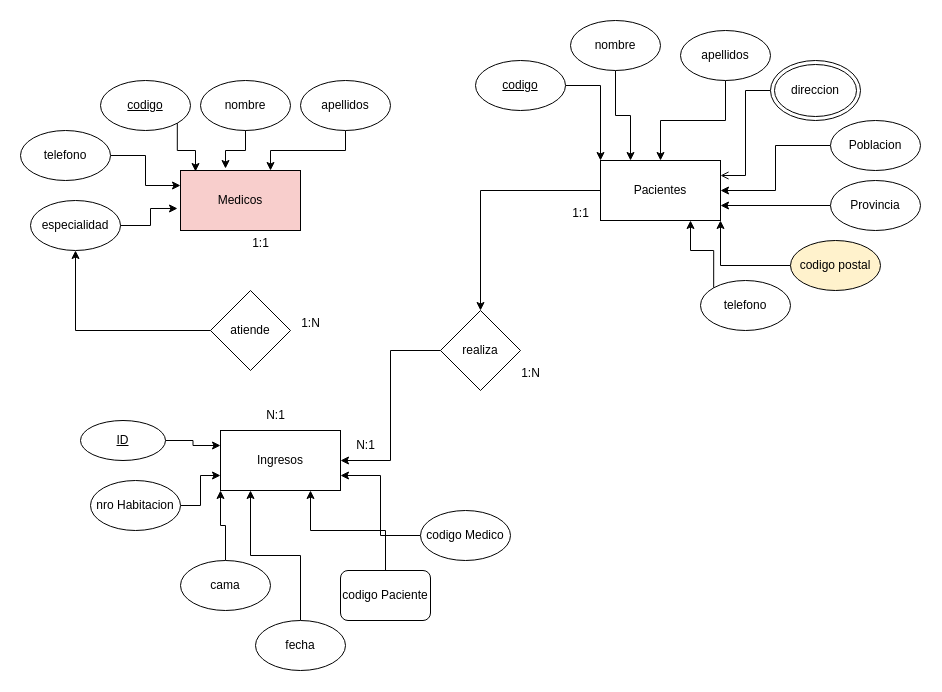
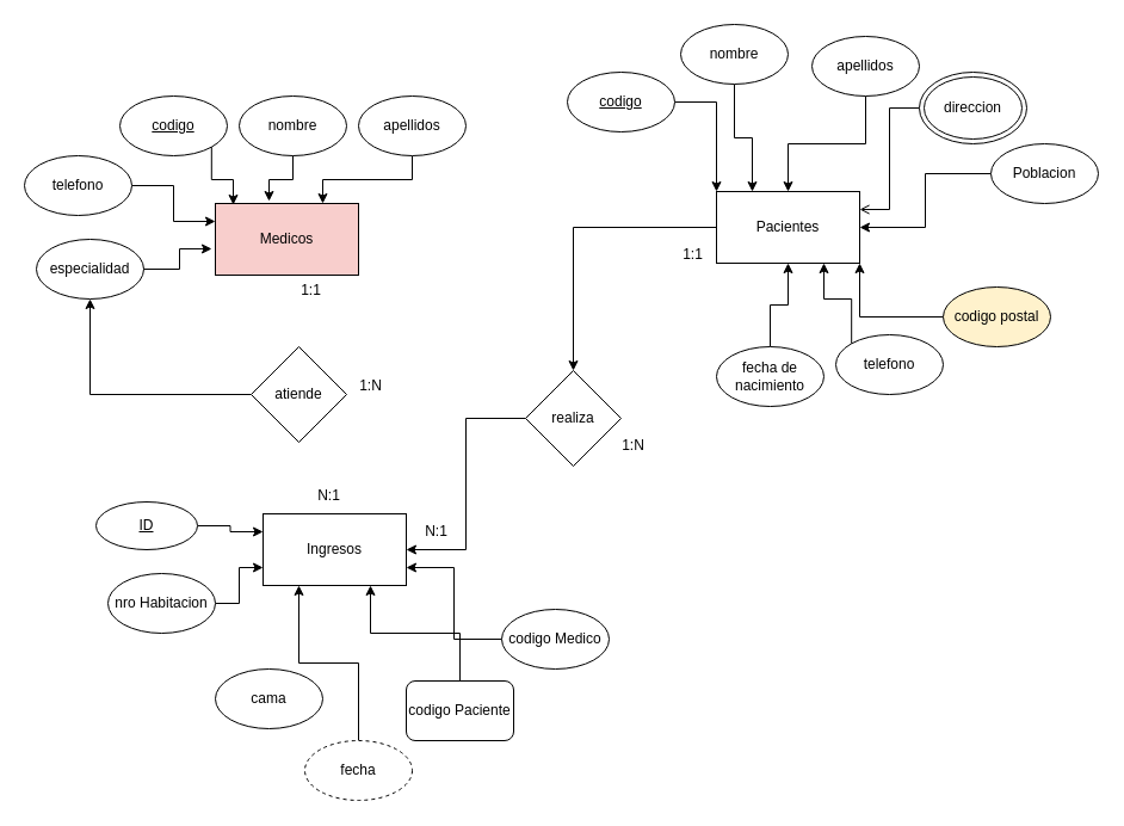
  <mxCell id="0" />
  <mxCell id="1" parent="0" />
  <mxCell id="2" value="Medicos" style="rounded=0;whiteSpace=wrap;html=1;fillColor=#f8cecc;" vertex="1" parent="1"><mxGeometry x="180" y="170" width="120" height="60" as="geometry" /></mxCell>
  <mxCell id="3" style="edgeStyle=orthogonalEdgeStyle;rounded=0;orthogonalLoop=1;jettySize=auto;html=1;" edge="1" parent="1" source="4" target="43"><mxGeometry relative="1" as="geometry" /></mxCell>
  <mxCell id="4" value="Pacientes" style="rounded=0;whiteSpace=wrap;html=1;" vertex="1" parent="1"><mxGeometry x="600" y="160" width="120" height="60" as="geometry" /></mxCell>
  <mxCell id="5" value="Ingresos" style="rounded=0;whiteSpace=wrap;html=1;" vertex="1" parent="1"><mxGeometry x="220" y="430" width="120" height="60" as="geometry" /></mxCell>
  <mxCell id="6" value="&lt;u&gt;codigo&lt;/u&gt;" style="ellipse;whiteSpace=wrap;html=1;" vertex="1" parent="1"><mxGeometry x="100" y="80" width="90" height="50" as="geometry" /></mxCell>
  <mxCell id="7" value="&lt;div&gt;nombre&lt;/div&gt;" style="ellipse;whiteSpace=wrap;html=1;" vertex="1" parent="1"><mxGeometry x="200" y="80" width="90" height="50" as="geometry" /></mxCell>
  <mxCell id="8" style="edgeStyle=orthogonalEdgeStyle;rounded=0;orthogonalLoop=1;jettySize=auto;html=1;entryX=0.75;entryY=0;entryDx=0;entryDy=0;" edge="1" parent="1" source="9" target="2"><mxGeometry relative="1" as="geometry" /></mxCell>
  <mxCell id="9" value="&lt;div&gt;apellidos&lt;/div&gt;" style="ellipse;whiteSpace=wrap;html=1;" vertex="1" parent="1"><mxGeometry x="300" y="80" width="90" height="50" as="geometry" /></mxCell>
  <mxCell id="10" style="edgeStyle=orthogonalEdgeStyle;rounded=0;orthogonalLoop=1;jettySize=auto;html=1;entryX=1;entryY=0.25;entryDx=0;entryDy=0;endArrow=open;" edge="1" parent="1" source="11" target="4"><mxGeometry relative="1" as="geometry" /></mxCell>
  <mxCell id="11" value="direccion" style="ellipse;shape=doubleEllipse;whiteSpace=wrap;html=1;" vertex="1" parent="1"><mxGeometry x="770" y="60" width="90" height="60" as="geometry" /></mxCell>
  <mxCell id="12" style="edgeStyle=orthogonalEdgeStyle;rounded=0;orthogonalLoop=1;jettySize=auto;html=1;entryX=0;entryY=0;entryDx=0;entryDy=0;" edge="1" parent="1" source="13" target="4"><mxGeometry relative="1" as="geometry" /></mxCell>
  <mxCell id="13" value="&lt;u&gt;codigo&lt;/u&gt;" style="ellipse;whiteSpace=wrap;html=1;" vertex="1" parent="1"><mxGeometry x="475" y="60" width="90" height="50" as="geometry" /></mxCell>
  <mxCell id="14" style="edgeStyle=orthogonalEdgeStyle;rounded=0;orthogonalLoop=1;jettySize=auto;html=1;entryX=0;entryY=0.25;entryDx=0;entryDy=0;" edge="1" parent="1" source="15" target="2"><mxGeometry relative="1" as="geometry" /></mxCell>
  <mxCell id="15" value="&lt;div&gt;telefono&lt;/div&gt;" style="ellipse;whiteSpace=wrap;html=1;" vertex="1" parent="1"><mxGeometry x="20" y="130" width="90" height="50" as="geometry" /></mxCell>
  <mxCell id="16" value="&lt;div&gt;especialidad&lt;/div&gt;" style="ellipse;whiteSpace=wrap;html=1;" vertex="1" parent="1"><mxGeometry x="30" y="200" width="90" height="50" as="geometry" /></mxCell>
  <mxCell id="17" style="edgeStyle=orthogonalEdgeStyle;rounded=0;orthogonalLoop=1;jettySize=auto;html=1;exitX=1;exitY=1;exitDx=0;exitDy=0;entryX=0.125;entryY=0.017;entryDx=0;entryDy=0;entryPerimeter=0;" edge="1" parent="1" source="6" target="2"><mxGeometry relative="1" as="geometry" /></mxCell>
  <mxCell id="18" style="edgeStyle=orthogonalEdgeStyle;rounded=0;orthogonalLoop=1;jettySize=auto;html=1;entryX=-0.025;entryY=0.633;entryDx=0;entryDy=0;entryPerimeter=0;" edge="1" parent="1" source="16" target="2"><mxGeometry relative="1" as="geometry" /></mxCell>
  <mxCell id="19" style="edgeStyle=orthogonalEdgeStyle;rounded=0;orthogonalLoop=1;jettySize=auto;html=1;entryX=0.375;entryY=-0.033;entryDx=0;entryDy=0;entryPerimeter=0;" edge="1" parent="1" source="7" target="2"><mxGeometry relative="1" as="geometry" /></mxCell>
  <mxCell id="20" style="edgeStyle=orthogonalEdgeStyle;rounded=0;orthogonalLoop=1;jettySize=auto;html=1;entryX=0.25;entryY=0;entryDx=0;entryDy=0;" edge="1" parent="1" source="21" target="4"><mxGeometry relative="1" as="geometry" /></mxCell>
  <mxCell id="21" value="nombre" style="ellipse;whiteSpace=wrap;html=1;" vertex="1" parent="1"><mxGeometry x="570" y="20" width="90" height="50" as="geometry" /></mxCell>
  <mxCell id="22" style="edgeStyle=orthogonalEdgeStyle;rounded=0;orthogonalLoop=1;jettySize=auto;html=1;entryX=0.5;entryY=0;entryDx=0;entryDy=0;" edge="1" parent="1" source="23" target="4"><mxGeometry relative="1" as="geometry" /></mxCell>
  <mxCell id="23" value="apellidos" style="ellipse;whiteSpace=wrap;html=1;" vertex="1" parent="1"><mxGeometry x="680" y="30" width="90" height="50" as="geometry" /></mxCell>
  <mxCell id="24" style="edgeStyle=orthogonalEdgeStyle;rounded=0;orthogonalLoop=1;jettySize=auto;html=1;entryX=1;entryY=0.5;entryDx=0;entryDy=0;" edge="1" parent="1" source="25" target="4"><mxGeometry relative="1" as="geometry" /></mxCell>
  <mxCell id="25" value="Poblacion" style="ellipse;whiteSpace=wrap;html=1;" vertex="1" parent="1"><mxGeometry x="830" y="120" width="90" height="50" as="geometry" /></mxCell>
- <mxCell id="26" style="edgeStyle=orthogonalEdgeStyle;rounded=0;orthogonalLoop=1;jettySize=auto;html=1;entryX=1;entryY=0.75;entryDx=0;entryDy=0;" edge="1" parent="1" source="27" target="4"><mxGeometry relative="1" as="geometry" /></mxCell>
- <mxCell id="27" value="Provincia" style="ellipse;whiteSpace=wrap;html=1;" vertex="1" parent="1"><mxGeometry x="830" y="180" width="90" height="50" as="geometry" /></mxCell>
  <mxCell id="28" style="edgeStyle=orthogonalEdgeStyle;rounded=0;orthogonalLoop=1;jettySize=auto;html=1;entryX=1;entryY=1;entryDx=0;entryDy=0;" edge="1" parent="1" source="29" target="4"><mxGeometry relative="1" as="geometry" /></mxCell>
  <mxCell id="29" value="codigo postal" style="ellipse;whiteSpace=wrap;html=1;fillColor=#fff2cc;" vertex="1" parent="1"><mxGeometry x="790" y="240" width="90" height="50" as="geometry" /></mxCell>
  <mxCell id="30" style="edgeStyle=orthogonalEdgeStyle;rounded=0;orthogonalLoop=1;jettySize=auto;html=1;exitX=0;exitY=0;exitDx=0;exitDy=0;entryX=0.75;entryY=1;entryDx=0;entryDy=0;" edge="1" parent="1" source="31" target="4"><mxGeometry relative="1" as="geometry" /></mxCell>
  <mxCell id="31" value="&lt;div&gt;telefono&lt;/div&gt;" style="ellipse;whiteSpace=wrap;html=1;" vertex="1" parent="1"><mxGeometry x="700" y="280" width="90" height="50" as="geometry" /></mxCell>
+ <mxCell id="32" style="edgeStyle=orthogonalEdgeStyle;rounded=0;orthogonalLoop=1;jettySize=auto;html=1;entryX=0.5;entryY=1;entryDx=0;entryDy=0;" edge="1" parent="1" source="33" target="4"><mxGeometry relative="1" as="geometry" /></mxCell>
+ <mxCell id="33" value="&lt;div&gt;fecha de nacimiento&lt;/div&gt;" style="ellipse;whiteSpace=wrap;html=1;" vertex="1" parent="1"><mxGeometry x="600" y="290" width="90" height="50" as="geometry" /></mxCell>
  <mxCell id="34" style="edgeStyle=orthogonalEdgeStyle;rounded=0;orthogonalLoop=1;jettySize=auto;html=1;entryX=0;entryY=0.25;entryDx=0;entryDy=0;" edge="1" parent="1" source="35" target="5"><mxGeometry relative="1" as="geometry" /></mxCell>
  <mxCell id="35" value="&lt;u&gt;ID&lt;/u&gt;" style="ellipse;whiteSpace=wrap;html=1;" vertex="1" parent="1"><mxGeometry x="80" y="420" width="85" height="40" as="geometry" /></mxCell>
  <mxCell id="36" style="edgeStyle=orthogonalEdgeStyle;rounded=0;orthogonalLoop=1;jettySize=auto;html=1;entryX=0;entryY=0.75;entryDx=0;entryDy=0;" edge="1" parent="1" source="37" target="5"><mxGeometry relative="1" as="geometry" /></mxCell>
  <mxCell id="37" value="&lt;div&gt;nro Habitacion&lt;/div&gt;" style="ellipse;whiteSpace=wrap;html=1;" vertex="1" parent="1"><mxGeometry x="90" y="480" width="90" height="50" as="geometry" /></mxCell>
- <mxCell id="38" style="edgeStyle=orthogonalEdgeStyle;rounded=0;orthogonalLoop=1;jettySize=auto;html=1;entryX=0;entryY=1;entryDx=0;entryDy=0;" edge="1" parent="1" source="39" target="5"><mxGeometry relative="1" as="geometry" /></mxCell>
  <mxCell id="39" value="&lt;div&gt;cama&lt;/div&gt;" style="ellipse;whiteSpace=wrap;html=1;" vertex="1" parent="1"><mxGeometry x="180" y="560" width="90" height="50" as="geometry" /></mxCell>
  <mxCell id="40" style="edgeStyle=orthogonalEdgeStyle;rounded=0;orthogonalLoop=1;jettySize=auto;html=1;entryX=0.25;entryY=1;entryDx=0;entryDy=0;" edge="1" parent="1" source="41" target="5"><mxGeometry relative="1" as="geometry" /></mxCell>
- <mxCell id="41" value="&lt;div&gt;fecha&lt;/div&gt;" style="ellipse;whiteSpace=wrap;html=1;" vertex="1" parent="1"><mxGeometry x="255" y="620" width="90" height="50" as="geometry" /></mxCell>
+ <mxCell id="41" value="&lt;div&gt;fecha&lt;/div&gt;" style="ellipse;whiteSpace=wrap;html=1;dashed=1;" vertex="1" parent="1"><mxGeometry x="255" y="620" width="90" height="50" as="geometry" /></mxCell>
  <mxCell id="42" style="edgeStyle=orthogonalEdgeStyle;rounded=0;orthogonalLoop=1;jettySize=auto;html=1;entryX=1;entryY=0.5;entryDx=0;entryDy=0;" edge="1" parent="1" source="43" target="5"><mxGeometry relative="1" as="geometry" /></mxCell>
  <mxCell id="43" value="realiza" style="rhombus;whiteSpace=wrap;html=1;" vertex="1" parent="1"><mxGeometry x="440" y="310" width="80" height="80" as="geometry" /></mxCell>
  <mxCell id="44" value="1:1" style="text;html=1;align=center;verticalAlign=middle;resizable=0;points=[];autosize=1;strokeColor=none;fillColor=none;" vertex="1" parent="1"><mxGeometry x="560" y="198" width="40" height="30" as="geometry" /></mxCell>
  <mxCell id="45" value="N:1" style="text;html=1;align=center;verticalAlign=middle;resizable=0;points=[];autosize=1;strokeColor=none;fillColor=none;" vertex="1" parent="1"><mxGeometry x="345" y="430" width="40" height="30" as="geometry" /></mxCell>
  <mxCell id="46" value="1:N" style="text;html=1;align=center;verticalAlign=middle;resizable=0;points=[];autosize=1;strokeColor=none;fillColor=none;" vertex="1" parent="1"><mxGeometry x="510" y="358" width="40" height="30" as="geometry" /></mxCell>
  <mxCell id="47" style="edgeStyle=orthogonalEdgeStyle;rounded=0;orthogonalLoop=1;jettySize=auto;html=1;" edge="1" parent="1" source="48" target="16"><mxGeometry relative="1" as="geometry" /></mxCell>
  <mxCell id="48" value="atiende" style="rhombus;whiteSpace=wrap;html=1;" vertex="1" parent="1"><mxGeometry x="210" y="290" width="80" height="80" as="geometry" /></mxCell>
  <mxCell id="49" value="1:1" style="text;html=1;align=center;verticalAlign=middle;resizable=0;points=[];autosize=1;strokeColor=none;fillColor=none;" vertex="1" parent="1"><mxGeometry x="240" y="228" width="40" height="30" as="geometry" /></mxCell>
  <mxCell id="50" value="N:1" style="text;html=1;align=center;verticalAlign=middle;resizable=0;points=[];autosize=1;strokeColor=none;fillColor=none;" vertex="1" parent="1"><mxGeometry x="255" y="400" width="40" height="30" as="geometry" /></mxCell>
  <mxCell id="51" value="1:N" style="text;html=1;align=center;verticalAlign=middle;resizable=0;points=[];autosize=1;strokeColor=none;fillColor=none;" vertex="1" parent="1"><mxGeometry x="290" y="308" width="40" height="30" as="geometry" /></mxCell>
  <mxCell id="52" style="edgeStyle=orthogonalEdgeStyle;rounded=0;orthogonalLoop=1;jettySize=auto;html=1;entryX=0.75;entryY=1;entryDx=0;entryDy=0;" edge="1" parent="1" source="53" target="5"><mxGeometry relative="1" as="geometry" /></mxCell>
  <mxCell id="53" value="codigo Paciente" style="whiteSpace=wrap;html=1;rounded=1;" vertex="1" parent="1"><mxGeometry x="340" y="570" width="90" height="50" as="geometry" /></mxCell>
  <mxCell id="54" style="edgeStyle=orthogonalEdgeStyle;rounded=0;orthogonalLoop=1;jettySize=auto;html=1;entryX=1;entryY=0.75;entryDx=0;entryDy=0;" edge="1" parent="1" source="55" target="5"><mxGeometry relative="1" as="geometry" /></mxCell>
  <mxCell id="55" value="codigo Medico" style="ellipse;whiteSpace=wrap;html=1;" vertex="1" parent="1"><mxGeometry x="420" y="510" width="90" height="50" as="geometry" /></mxCell>
